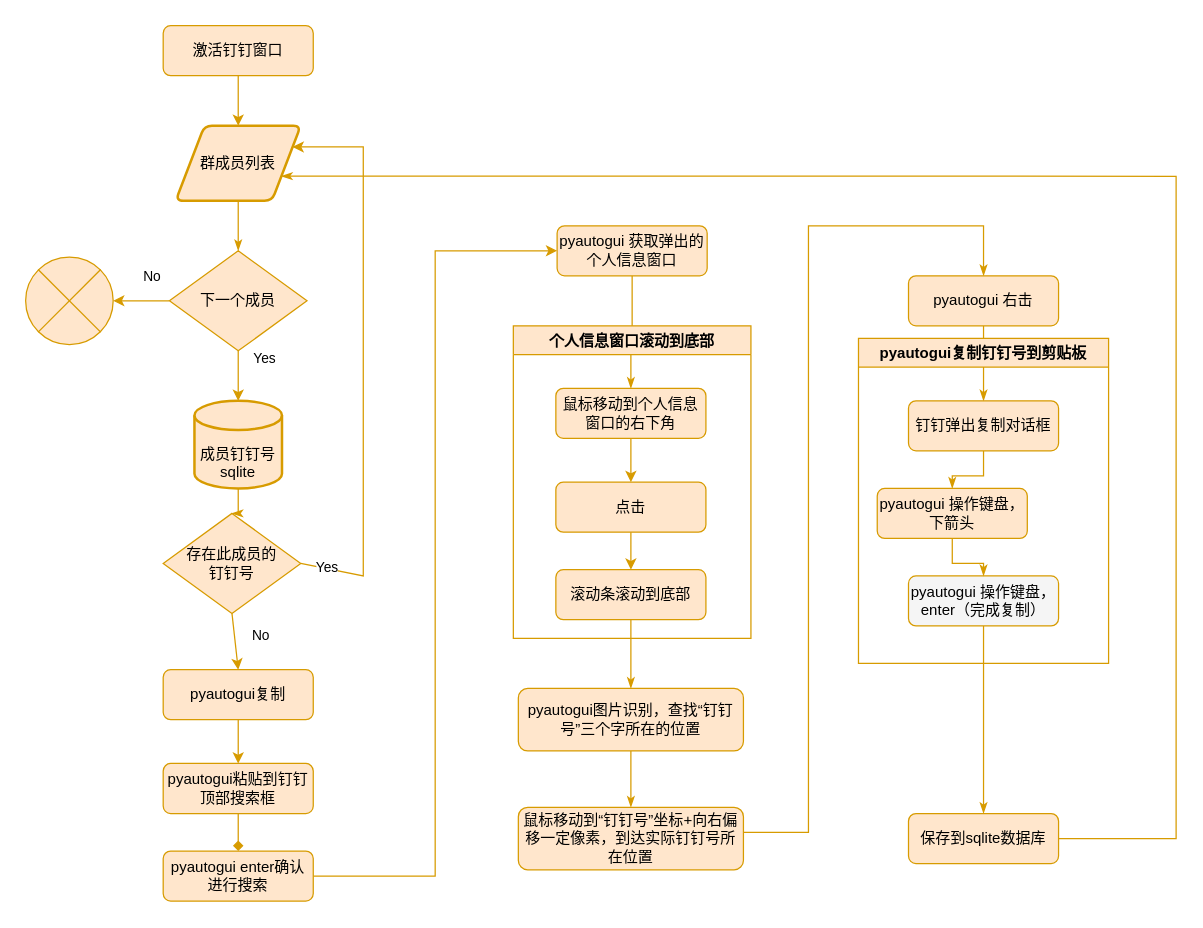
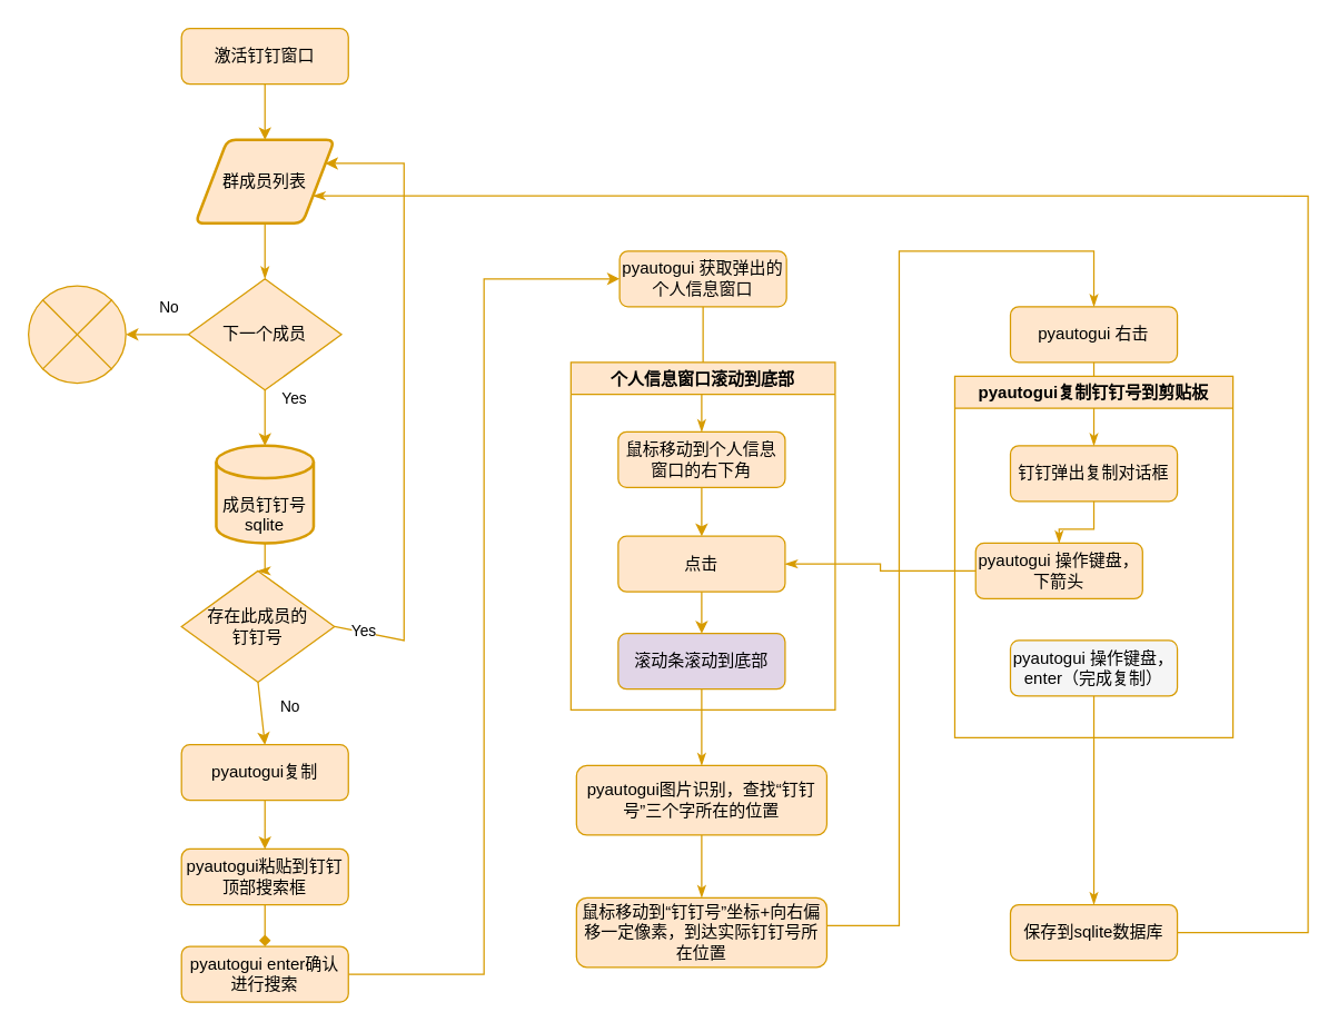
  <mxCell id="0" />
  <mxCell id="1" parent="0" />
  <mxCell id="2" value="" style="edgeStyle=orthogonalEdgeStyle;rounded=0;orthogonalLoop=1;jettySize=auto;html=1;fillColor=#ffe6cc;strokeColor=#d79b00;" edge="1" parent="1" source="3"><mxGeometry relative="1" as="geometry"><mxPoint x="190" y="100" as="targetPoint" /></mxGeometry></mxCell>
  <mxCell id="3" value="激活钉钉窗口" style="rounded=1;whiteSpace=wrap;html=1;fontSize=12;glass=0;strokeWidth=1;shadow=0;fillColor=#ffe6cc;strokeColor=#d79b00;" vertex="1" parent="1"><mxGeometry x="130" y="20" width="120" height="40" as="geometry" /></mxCell>
  <mxCell id="4" value="" style="edgeStyle=orthogonalEdgeStyle;rounded=0;orthogonalLoop=1;jettySize=auto;html=1;fillColor=#ffe6cc;strokeColor=#d79b00;endArrow=diamond;" edge="1" parent="1" source="5" target="10"><mxGeometry relative="1" as="geometry" /></mxCell>
  <mxCell id="5" value="pyautogui粘贴到钉钉顶部搜索框" style="rounded=1;whiteSpace=wrap;html=1;fontSize=12;glass=0;strokeWidth=1;shadow=0;fillColor=#ffe6cc;strokeColor=#d79b00;" vertex="1" parent="1"><mxGeometry x="130" y="610" width="120" height="40" as="geometry" /></mxCell>
  <mxCell id="6" value="" style="edgeStyle=orthogonalEdgeStyle;rounded=0;orthogonalLoop=1;jettySize=auto;html=1;fillColor=#ffe6cc;strokeColor=#d79b00;" edge="1" parent="1" source="7" target="5"><mxGeometry relative="1" as="geometry" /></mxCell>
  <mxCell id="7" value="pyautogui复制" style="rounded=1;whiteSpace=wrap;html=1;fontSize=12;glass=0;strokeWidth=1;shadow=0;fillColor=#ffe6cc;strokeColor=#d79b00;" vertex="1" parent="1"><mxGeometry x="130" y="535" width="120" height="40" as="geometry" /></mxCell>
  <mxCell id="8" value="下一个成员" style="rhombus;whiteSpace=wrap;html=1;fillColor=#ffe6cc;strokeColor=#d79b00;" vertex="1" parent="1"><mxGeometry x="135" y="200" width="110" height="80" as="geometry" /></mxCell>
  <mxCell id="9" style="edgeStyle=orthogonalEdgeStyle;rounded=0;orthogonalLoop=1;jettySize=auto;html=1;entryX=0;entryY=0.5;entryDx=0;entryDy=0;fillColor=#ffe6cc;strokeColor=#d79b00;" edge="1" parent="1" source="10" target="12"><mxGeometry relative="1" as="geometry" /></mxCell>
  <mxCell id="10" value="pyautogui enter确认进行搜索" style="rounded=1;whiteSpace=wrap;html=1;fontSize=12;glass=0;strokeWidth=1;shadow=0;fillColor=#ffe6cc;strokeColor=#d79b00;" vertex="1" parent="1"><mxGeometry x="130" y="680" width="120" height="40" as="geometry" /></mxCell>
  <mxCell id="11" value="" style="edgeStyle=orthogonalEdgeStyle;rounded=0;orthogonalLoop=1;jettySize=auto;html=1;endArrow=classicThin;endFill=1;fillColor=#ffe6cc;strokeColor=#d79b00;" edge="1" parent="1" source="12" target="14"><mxGeometry relative="1" as="geometry" /></mxCell>
  <mxCell id="12" value="pyautogui 获取弹出的个人信息窗口" style="rounded=1;whiteSpace=wrap;html=1;fontSize=12;glass=0;strokeWidth=1;shadow=0;fillColor=#ffe6cc;strokeColor=#d79b00;" vertex="1" parent="1"><mxGeometry x="445" y="180" width="120" height="40" as="geometry" /></mxCell>
  <mxCell id="13" value="个人信息窗口滚动到底部" style="swimlane;fillColor=#ffe6cc;strokeColor=#d79b00;" vertex="1" parent="1"><mxGeometry x="410" y="260" width="190" height="250" as="geometry" /></mxCell>
  <mxCell id="14" value="鼠标移动到个人信息窗口的右下角" style="rounded=1;whiteSpace=wrap;html=1;fontSize=12;glass=0;strokeWidth=1;shadow=0;fillColor=#ffe6cc;strokeColor=#d79b00;" vertex="1" parent="13"><mxGeometry x="34" y="50" width="120" height="40" as="geometry" /></mxCell>
  <mxCell id="15" value="点击" style="rounded=1;whiteSpace=wrap;html=1;fontSize=12;glass=0;strokeWidth=1;shadow=0;fillColor=#ffe6cc;strokeColor=#d79b00;" vertex="1" parent="13"><mxGeometry x="34" y="125" width="120" height="40" as="geometry" /></mxCell>
  <mxCell id="16" value="" style="edgeStyle=orthogonalEdgeStyle;rounded=0;orthogonalLoop=1;jettySize=auto;html=1;fillColor=#ffe6cc;strokeColor=#d79b00;" edge="1" parent="13" source="14" target="15"><mxGeometry relative="1" as="geometry" /></mxCell>
- <mxCell id="17" value="滚动条滚动到底部" style="rounded=1;whiteSpace=wrap;html=1;fontSize=12;glass=0;strokeWidth=1;shadow=0;fillColor=#ffe6cc;strokeColor=#d79b00;" vertex="1" parent="13"><mxGeometry x="34" y="195" width="120" height="40" as="geometry" /></mxCell>
+ <mxCell id="17" value="滚动条滚动到底部" style="rounded=1;whiteSpace=wrap;html=1;fontSize=12;glass=0;strokeWidth=1;shadow=0;fillColor=#e1d5e7;strokeColor=#d79b00;" vertex="1" parent="13"><mxGeometry x="34" y="195" width="120" height="40" as="geometry" /></mxCell>
  <mxCell id="18" value="" style="edgeStyle=orthogonalEdgeStyle;rounded=0;orthogonalLoop=1;jettySize=auto;html=1;fillColor=#ffe6cc;strokeColor=#d79b00;" edge="1" parent="13" source="15" target="17"><mxGeometry relative="1" as="geometry" /></mxCell>
  <mxCell id="19" value="" style="edgeStyle=orthogonalEdgeStyle;rounded=0;orthogonalLoop=1;jettySize=auto;html=1;endArrow=classicThin;endFill=1;fillColor=#ffe6cc;strokeColor=#d79b00;" edge="1" parent="1" source="20" target="22"><mxGeometry relative="1" as="geometry" /></mxCell>
  <mxCell id="20" value="pyautogui图片识别，查找“钉钉号”三个字所在的位置" style="rounded=1;whiteSpace=wrap;html=1;fontSize=12;glass=0;strokeWidth=1;shadow=0;fillColor=#ffe6cc;strokeColor=#d79b00;" vertex="1" parent="1"><mxGeometry x="414" y="550" width="180" height="50" as="geometry" /></mxCell>
  <mxCell id="21" style="edgeStyle=orthogonalEdgeStyle;rounded=0;orthogonalLoop=1;jettySize=auto;html=1;entryX=0.5;entryY=0;entryDx=0;entryDy=0;endArrow=classicThin;endFill=1;fillColor=#ffe6cc;strokeColor=#d79b00;" edge="1" parent="1" source="22" target="24"><mxGeometry relative="1" as="geometry"><Array as="points"><mxPoint x="646" y="665" /><mxPoint x="646" y="180" /><mxPoint x="786" y="180" /></Array></mxGeometry></mxCell>
  <mxCell id="22" value="鼠标移动到“钉钉号”坐标+向右偏移一定像素，到达实际钉钉号所在位置" style="rounded=1;whiteSpace=wrap;html=1;fontSize=12;glass=0;strokeWidth=1;shadow=0;fillColor=#ffe6cc;strokeColor=#d79b00;" vertex="1" parent="1"><mxGeometry x="414" y="645" width="180" height="50" as="geometry" /></mxCell>
  <mxCell id="23" value="" style="edgeStyle=orthogonalEdgeStyle;rounded=0;orthogonalLoop=1;jettySize=auto;html=1;endArrow=classicThin;endFill=1;fillColor=#ffe6cc;strokeColor=#d79b00;" edge="1" parent="1" source="24" target="28"><mxGeometry relative="1" as="geometry" /></mxCell>
  <mxCell id="24" value="pyautogui 右击" style="rounded=1;whiteSpace=wrap;html=1;fontSize=12;glass=0;strokeWidth=1;shadow=0;fillColor=#ffe6cc;strokeColor=#d79b00;" vertex="1" parent="1"><mxGeometry x="726" y="220" width="120" height="40" as="geometry" /></mxCell>
  <mxCell id="25" value="pyautogui复制钉钉号到剪贴板" style="swimlane;fillColor=#ffe6cc;strokeColor=#d79b00;" vertex="1" parent="1"><mxGeometry x="686" y="270" width="200" height="260" as="geometry" /></mxCell>
  <mxCell id="26" value="pyautogui 操作键盘，下箭头" style="rounded=1;whiteSpace=wrap;html=1;fontSize=12;glass=0;strokeWidth=1;shadow=0;fillColor=#ffe6cc;strokeColor=#d79b00;" vertex="1" parent="25"><mxGeometry x="15" y="120" width="120" height="40" as="geometry" /></mxCell>
  <mxCell id="27" value="" style="edgeStyle=orthogonalEdgeStyle;rounded=0;orthogonalLoop=1;jettySize=auto;html=1;endArrow=classicThin;endFill=1;fillColor=#ffe6cc;strokeColor=#d79b00;" edge="1" parent="25" source="28" target="26"><mxGeometry relative="1" as="geometry" /></mxCell>
  <mxCell id="28" value="钉钉弹出复制对话框" style="rounded=1;whiteSpace=wrap;html=1;fontSize=12;glass=0;strokeWidth=1;shadow=0;fillColor=#ffe6cc;strokeColor=#d79b00;" vertex="1" parent="25"><mxGeometry x="40" y="50" width="120" height="40" as="geometry" /></mxCell>
  <mxCell id="29" value="pyautogui 操作键盘，enter（完成复制）" style="rounded=1;whiteSpace=wrap;html=1;fontSize=12;glass=0;strokeWidth=1;shadow=0;fillColor=#f5f5f5;strokeColor=#d79b00;" vertex="1" parent="25"><mxGeometry x="40" y="190" width="120" height="40" as="geometry" /></mxCell>
- <mxCell id="30" value="" style="edgeStyle=orthogonalEdgeStyle;rounded=0;orthogonalLoop=1;jettySize=auto;html=1;endArrow=classicThin;endFill=1;fillColor=#ffe6cc;strokeColor=#d79b00;" edge="1" parent="25" source="26" target="29"><mxGeometry relative="1" as="geometry" /></mxCell>
+ <mxCell id="30" value="" style="edgeStyle=orthogonalEdgeStyle;rounded=0;orthogonalLoop=1;jettySize=auto;html=1;endArrow=classicThin;endFill=1;fillColor=#ffe6cc;strokeColor=#d79b00;" edge="1" parent="25" source="26" target="15"><mxGeometry relative="1" as="geometry" /></mxCell>
  <mxCell id="31" style="edgeStyle=orthogonalEdgeStyle;rounded=0;orthogonalLoop=1;jettySize=auto;html=1;endArrow=classicThin;endFill=1;entryX=1;entryY=0.75;entryDx=0;entryDy=0;fillColor=#ffe6cc;strokeColor=#d79b00;" edge="1" parent="1" source="32" target="39"><mxGeometry relative="1" as="geometry"><mxPoint x="310" y="140" as="targetPoint" /><Array as="points"><mxPoint x="940" y="670" /><mxPoint x="940" y="140" /></Array></mxGeometry></mxCell>
  <mxCell id="32" value="保存到sqlite数据库" style="rounded=1;whiteSpace=wrap;html=1;fontSize=12;glass=0;strokeWidth=1;shadow=0;fillColor=#ffe6cc;strokeColor=#d79b00;" vertex="1" parent="1"><mxGeometry x="726" y="650" width="120" height="40" as="geometry" /></mxCell>
  <mxCell id="33" value="" style="edgeStyle=orthogonalEdgeStyle;rounded=0;orthogonalLoop=1;jettySize=auto;html=1;endArrow=classicThin;endFill=1;fillColor=#ffe6cc;strokeColor=#d79b00;" edge="1" parent="1" source="29" target="32"><mxGeometry relative="1" as="geometry" /></mxCell>
  <mxCell id="34" value="存在此成员的&lt;br&gt;钉钉号" style="rhombus;whiteSpace=wrap;html=1;fillColor=#ffe6cc;strokeColor=#d79b00;" vertex="1" parent="1"><mxGeometry x="130" y="410" width="110" height="80" as="geometry" /></mxCell>
  <mxCell id="35" value="" style="endArrow=classic;html=1;rounded=0;exitX=0.5;exitY=1;exitDx=0;exitDy=0;entryX=0.5;entryY=0;entryDx=0;entryDy=0;fillColor=#ffe6cc;strokeColor=#d79b00;" edge="1" parent="1" source="34" target="7"><mxGeometry relative="1" as="geometry"><mxPoint x="730" y="110" as="sourcePoint" /><mxPoint x="830" y="110" as="targetPoint" /><Array as="points" /></mxGeometry></mxCell>
  <mxCell id="36" value="No" style="edgeLabel;resizable=0;html=1;align=center;verticalAlign=middle;" connectable="0" vertex="1" parent="35"><mxGeometry relative="1" as="geometry"><mxPoint x="20" y="-5" as="offset" /></mxGeometry></mxCell>
  <mxCell id="37" value="" style="verticalLabelPosition=bottom;verticalAlign=top;html=1;shape=mxgraph.flowchart.or;fillColor=#ffe6cc;strokeColor=#d79b00;" vertex="1" parent="1"><mxGeometry x="20" y="205" width="70" height="70" as="geometry" /></mxCell>
  <mxCell id="38" value="" style="edgeStyle=orthogonalEdgeStyle;rounded=0;orthogonalLoop=1;jettySize=auto;html=1;endArrow=classicThin;endFill=1;fillColor=#ffe6cc;strokeColor=#d79b00;" edge="1" parent="1" source="39" target="8"><mxGeometry relative="1" as="geometry" /></mxCell>
  <mxCell id="39" value="群成员列表" style="shape=parallelogram;html=1;strokeWidth=2;perimeter=parallelogramPerimeter;whiteSpace=wrap;rounded=1;arcSize=12;size=0.23;fillColor=#ffe6cc;strokeColor=#d79b00;" vertex="1" parent="1"><mxGeometry x="140" y="100" width="100" height="60" as="geometry" /></mxCell>
  <mxCell id="40" value="" style="edgeStyle=orthogonalEdgeStyle;rounded=0;orthogonalLoop=1;jettySize=auto;html=1;endArrow=classicThin;endFill=1;fillColor=#ffe6cc;strokeColor=#d79b00;" edge="1" parent="1" source="41" target="34"><mxGeometry relative="1" as="geometry" /></mxCell>
  <mxCell id="41" value="&lt;br&gt;&lt;br&gt;成员钉钉号sqlite" style="strokeWidth=2;html=1;shape=mxgraph.flowchart.database;whiteSpace=wrap;fillColor=#ffe6cc;strokeColor=#d79b00;" vertex="1" parent="1"><mxGeometry x="155" y="320" width="70" height="70" as="geometry" /></mxCell>
  <mxCell id="42" value="" style="endArrow=classic;html=1;rounded=0;exitX=1;exitY=0.5;exitDx=0;exitDy=0;entryX=1;entryY=0.25;entryDx=0;entryDy=0;fillColor=#ffe6cc;strokeColor=#d79b00;" edge="1" parent="1" source="34" target="39"><mxGeometry relative="1" as="geometry"><mxPoint x="550" y="180" as="sourcePoint" /><mxPoint x="240" y="90" as="targetPoint" /><Array as="points"><mxPoint x="290" y="460" /><mxPoint x="290" y="117" /></Array></mxGeometry></mxCell>
  <mxCell id="43" value="Yes" style="edgeLabel;resizable=0;html=1;align=center;verticalAlign=middle;" connectable="0" vertex="1" parent="42"><mxGeometry relative="1" as="geometry"><mxPoint x="-30" y="167" as="offset" /></mxGeometry></mxCell>
  <mxCell id="44" value="" style="endArrow=classic;html=1;rounded=0;exitX=0;exitY=0.5;exitDx=0;exitDy=0;fillColor=#ffe6cc;strokeColor=#d79b00;" edge="1" parent="1" source="8" target="37"><mxGeometry relative="1" as="geometry"><mxPoint x="390" y="190" as="sourcePoint" /><mxPoint x="490" y="190" as="targetPoint" /></mxGeometry></mxCell>
  <mxCell id="45" value="No" style="edgeLabel;resizable=0;html=1;align=center;verticalAlign=middle;" connectable="0" vertex="1" parent="44"><mxGeometry relative="1" as="geometry"><mxPoint x="8" y="-20" as="offset" /></mxGeometry></mxCell>
  <mxCell id="46" value="" style="endArrow=classic;html=1;rounded=0;exitX=0.5;exitY=1;exitDx=0;exitDy=0;entryX=0.5;entryY=0;entryDx=0;entryDy=0;entryPerimeter=0;fillColor=#ffe6cc;strokeColor=#d79b00;" edge="1" parent="1" source="8" target="41"><mxGeometry relative="1" as="geometry"><mxPoint x="145" y="250" as="sourcePoint" /><mxPoint x="100" y="250" as="targetPoint" /><Array as="points" /></mxGeometry></mxCell>
  <mxCell id="47" value="Yes" style="edgeLabel;resizable=0;html=1;align=center;verticalAlign=middle;" connectable="0" vertex="1" parent="46"><mxGeometry relative="1" as="geometry"><mxPoint x="20" y="-15" as="offset" /></mxGeometry></mxCell>
  <mxCell id="48" value="" style="edgeStyle=orthogonalEdgeStyle;rounded=0;orthogonalLoop=1;jettySize=auto;html=1;endArrow=classicThin;endFill=1;fillColor=#ffe6cc;strokeColor=#d79b00;" edge="1" parent="1" source="17" target="20"><mxGeometry relative="1" as="geometry" /></mxCell>
